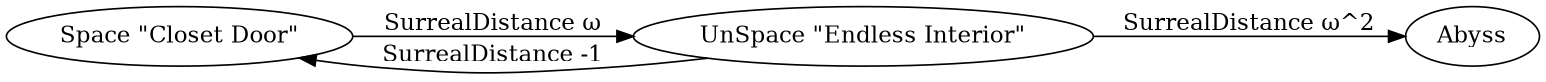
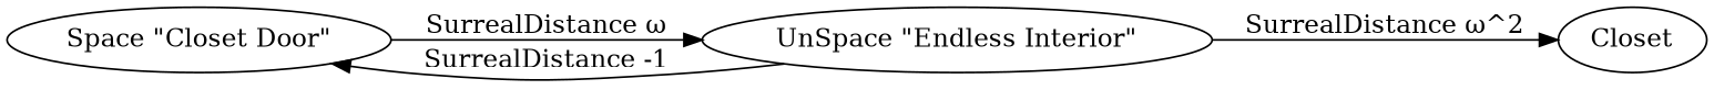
  digraph {
    rankdir=LR
    "Space \"Closet Door\""
    "UnSpace \"Endless Interior\""
-   Abyss
+   Abyss [label=Closet]
    "Space \"Closet Door\"" -> "UnSpace \"Endless Interior\"" [label="SurrealDistance ω"]
    "UnSpace \"Endless Interior\"" -> "Space \"Closet Door\"" [label="SurrealDistance -1"]
    "UnSpace \"Endless Interior\"" -> Abyss [label="SurrealDistance ω^2"]
  }
